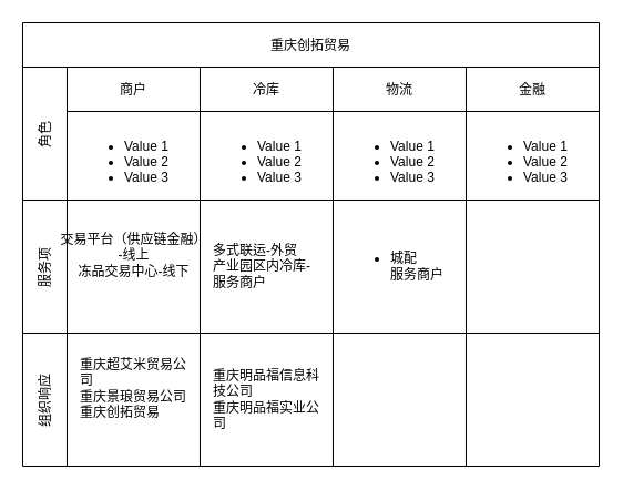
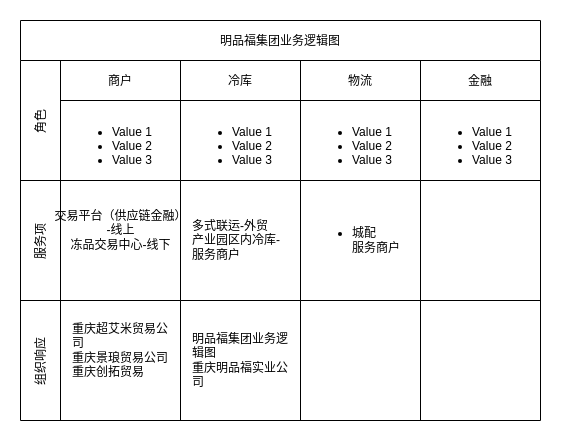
  <mxCell id="0" />
  <mxCell id="1" parent="0" />
- <mxCell id="2" value="重庆创拓贸易" style="shape=table;childLayout=tableLayout;startSize=40;collapsible=0;recursiveResize=0;expand=0;" vertex="1" parent="1"><mxGeometry x="20" y="20" width="520" height="400" as="geometry" /></mxCell>
+ <mxCell id="2" value="明品福集团业务逻辑图" style="shape=table;childLayout=tableLayout;startSize=40;collapsible=0;recursiveResize=0;expand=0;" vertex="1" parent="1"><mxGeometry x="20" y="20" width="520" height="400" as="geometry" /></mxCell>
  <mxCell id="3" value="角色" style="shape=tableRow;horizontal=0;swimlaneHead=0;swimlaneBody=0;top=0;left=0;strokeColor=inherit;bottom=0;right=0;dropTarget=0;fontStyle=0;fillColor=none;points=[[0,0.5],[1,0.5]];portConstraint=eastwest;startSize=40;collapsible=0;recursiveResize=0;expand=0;" vertex="1" parent="2"><mxGeometry y="40" width="520" height="120" as="geometry" /></mxCell>
  <mxCell id="4" value="商户" style="swimlane;swimlaneHead=0;swimlaneBody=0;fontStyle=0;strokeColor=inherit;connectable=0;fillColor=none;startSize=40;collapsible=0;recursiveResize=0;expand=0;" vertex="1" parent="3"><mxGeometry x="40" width="120" height="120" as="geometry"><mxRectangle width="120" height="120" as="alternateBounds" /></mxGeometry></mxCell>
  <mxCell id="5" value="&lt;ul&gt;&lt;li&gt;Value 1&lt;/li&gt;&lt;li&gt;Value 2&lt;/li&gt;&lt;li&gt;Value 3&lt;/li&gt;&lt;/ul&gt;" style="text;strokeColor=none;fillColor=none;html=1;whiteSpace=wrap;verticalAlign=middle;overflow=hidden;" vertex="1" parent="4"><mxGeometry x="10" y="50" width="100" height="60" as="geometry" /></mxCell>
  <mxCell id="6" value="冷库" style="swimlane;swimlaneHead=0;swimlaneBody=0;fontStyle=0;strokeColor=inherit;connectable=0;fillColor=none;startSize=40;collapsible=0;recursiveResize=0;expand=0;" vertex="1" parent="3"><mxGeometry x="160" width="120" height="120" as="geometry"><mxRectangle width="120" height="120" as="alternateBounds" /></mxGeometry></mxCell>
  <mxCell id="7" value="&lt;ul&gt;&lt;li&gt;Value 1&lt;/li&gt;&lt;li&gt;Value 2&lt;/li&gt;&lt;li&gt;Value 3&lt;/li&gt;&lt;/ul&gt;" style="text;strokeColor=none;fillColor=none;html=1;whiteSpace=wrap;verticalAlign=middle;overflow=hidden;" vertex="1" parent="6"><mxGeometry x="10" y="50" width="100" height="60" as="geometry" /></mxCell>
  <mxCell id="8" value="物流" style="swimlane;swimlaneHead=0;swimlaneBody=0;fontStyle=0;strokeColor=inherit;connectable=0;fillColor=none;startSize=40;collapsible=0;recursiveResize=0;expand=0;" vertex="1" parent="3"><mxGeometry x="280" width="120" height="120" as="geometry"><mxRectangle width="120" height="120" as="alternateBounds" /></mxGeometry></mxCell>
  <mxCell id="9" value="&lt;ul&gt;&lt;li&gt;Value 1&lt;/li&gt;&lt;li&gt;Value 2&lt;/li&gt;&lt;li&gt;Value 3&lt;/li&gt;&lt;/ul&gt;" style="text;strokeColor=none;fillColor=none;html=1;whiteSpace=wrap;verticalAlign=middle;overflow=hidden;" vertex="1" parent="8"><mxGeometry x="10" y="50" width="100" height="60" as="geometry" /></mxCell>
  <mxCell id="10" value="金融" style="swimlane;swimlaneHead=0;swimlaneBody=0;fontStyle=0;strokeColor=inherit;connectable=0;fillColor=none;startSize=40;collapsible=0;recursiveResize=0;expand=0;" vertex="1" parent="3"><mxGeometry x="400" width="120" height="120" as="geometry"><mxRectangle width="120" height="120" as="alternateBounds" /></mxGeometry></mxCell>
  <mxCell id="11" value="&lt;ul&gt;&lt;li&gt;Value 1&lt;/li&gt;&lt;li&gt;Value 2&lt;/li&gt;&lt;li&gt;Value 3&lt;/li&gt;&lt;/ul&gt;" style="text;strokeColor=none;fillColor=none;html=1;whiteSpace=wrap;verticalAlign=middle;overflow=hidden;" vertex="1" parent="10"><mxGeometry x="10" y="50" width="100" height="60" as="geometry" /></mxCell>
  <mxCell id="12" value="服务项" style="shape=tableRow;horizontal=0;swimlaneHead=0;swimlaneBody=0;top=0;left=0;strokeColor=inherit;bottom=0;right=0;dropTarget=0;fontStyle=0;fillColor=none;points=[[0,0.5],[1,0.5]];portConstraint=eastwest;startSize=40;collapsible=0;recursiveResize=0;expand=0;" vertex="1" parent="2"><mxGeometry y="160" width="520" height="120" as="geometry" /></mxCell>
  <mxCell id="13" value="" style="swimlane;swimlaneHead=0;swimlaneBody=0;fontStyle=0;connectable=0;strokeColor=inherit;fillColor=none;startSize=0;collapsible=0;recursiveResize=0;expand=0;" vertex="1" parent="12"><mxGeometry x="40" width="120" height="120" as="geometry"><mxRectangle width="120" height="120" as="alternateBounds" /></mxGeometry></mxCell>
  <mxCell id="14" value="交易平台（供应链金融）&lt;div&gt;-线上&lt;br&gt;冻品交易中心-线下&lt;/div&gt;" style="text;html=1;align=center;verticalAlign=middle;resizable=0;points=[];autosize=1;strokeColor=none;fillColor=none;" vertex="1" parent="13"><mxGeometry x="-5" y="20" width="130" height="60" as="geometry" /></mxCell>
  <mxCell id="15" value="" style="swimlane;swimlaneHead=0;swimlaneBody=0;fontStyle=0;connectable=0;strokeColor=inherit;fillColor=none;startSize=0;collapsible=0;recursiveResize=0;expand=0;" vertex="1" parent="12"><mxGeometry x="160" width="120" height="120" as="geometry"><mxRectangle width="120" height="120" as="alternateBounds" /></mxGeometry></mxCell>
  <mxCell id="16" value="&lt;div&gt;多式联运-外贸&lt;br&gt;产业园区内冷库-服务商户&lt;/div&gt;" style="text;strokeColor=none;fillColor=none;html=1;whiteSpace=wrap;verticalAlign=middle;overflow=hidden;" vertex="1" parent="15"><mxGeometry x="10" y="20" width="100" height="80" as="geometry" /></mxCell>
  <mxCell id="17" value="" style="swimlane;swimlaneHead=0;swimlaneBody=0;fontStyle=0;connectable=0;strokeColor=inherit;fillColor=none;startSize=0;collapsible=0;recursiveResize=0;expand=0;" vertex="1" parent="12"><mxGeometry x="280" width="120" height="120" as="geometry"><mxRectangle width="120" height="120" as="alternateBounds" /></mxGeometry></mxCell>
  <mxCell id="18" value="&lt;ul&gt;&lt;li&gt;城配&lt;br&gt;服务商户&lt;/li&gt;&lt;/ul&gt;" style="text;strokeColor=none;fillColor=none;html=1;whiteSpace=wrap;verticalAlign=middle;overflow=hidden;" vertex="1" parent="17"><mxGeometry x="10" y="20" width="100" height="80" as="geometry" /></mxCell>
  <mxCell id="19" value="" style="swimlane;swimlaneHead=0;swimlaneBody=0;fontStyle=0;connectable=0;strokeColor=inherit;fillColor=none;startSize=0;collapsible=0;recursiveResize=0;expand=0;" vertex="1" parent="12"><mxGeometry x="400" width="120" height="120" as="geometry"><mxRectangle width="120" height="120" as="alternateBounds" /></mxGeometry></mxCell>
  <mxCell id="20" value="组织响应" style="shape=tableRow;horizontal=0;swimlaneHead=0;swimlaneBody=0;top=0;left=0;strokeColor=inherit;bottom=0;right=0;dropTarget=0;fontStyle=0;fillColor=none;points=[[0,0.5],[1,0.5]];portConstraint=eastwest;startSize=40;collapsible=0;recursiveResize=0;expand=0;" vertex="1" parent="2"><mxGeometry y="280" width="520" height="120" as="geometry" /></mxCell>
  <mxCell id="21" value="" style="swimlane;swimlaneHead=0;swimlaneBody=0;fontStyle=0;connectable=0;strokeColor=inherit;fillColor=none;startSize=0;collapsible=0;recursiveResize=0;expand=0;" vertex="1" parent="20"><mxGeometry x="40" width="120" height="120" as="geometry"><mxRectangle width="120" height="120" as="alternateBounds" /></mxGeometry></mxCell>
  <mxCell id="22" value="&lt;div&gt;重庆超艾米贸易公司&lt;br&gt;重庆景琅贸易公司&lt;br&gt;重庆创拓贸易&lt;/div&gt;" style="text;strokeColor=none;fillColor=none;html=1;whiteSpace=wrap;verticalAlign=middle;overflow=hidden;" vertex="1" parent="21"><mxGeometry x="10" y="10" width="100" height="80" as="geometry" /></mxCell>
  <mxCell id="23" value="" style="swimlane;swimlaneHead=0;swimlaneBody=0;fontStyle=0;connectable=0;strokeColor=inherit;fillColor=none;startSize=0;collapsible=0;recursiveResize=0;expand=0;" vertex="1" parent="20"><mxGeometry x="160" width="120" height="120" as="geometry"><mxRectangle width="120" height="120" as="alternateBounds" /></mxGeometry></mxCell>
- <mxCell id="24" value="重庆明品福信息科技公司&lt;div&gt;重庆明品福实业公司&lt;/div&gt;" style="text;strokeColor=none;fillColor=none;html=1;whiteSpace=wrap;verticalAlign=middle;overflow=hidden;" vertex="1" parent="23"><mxGeometry x="10" y="20" width="100" height="80" as="geometry" /></mxCell>
+ <mxCell id="24" value="明品福集团业务逻辑图&lt;div&gt;重庆明品福实业公司&lt;/div&gt;" style="text;strokeColor=none;fillColor=none;html=1;whiteSpace=wrap;verticalAlign=middle;overflow=hidden;" vertex="1" parent="23"><mxGeometry x="10" y="20" width="100" height="80" as="geometry" /></mxCell>
  <mxCell id="25" value="" style="swimlane;swimlaneHead=0;swimlaneBody=0;fontStyle=0;connectable=0;strokeColor=inherit;fillColor=none;startSize=0;collapsible=0;recursiveResize=0;expand=0;" vertex="1" parent="20"><mxGeometry x="280" width="120" height="120" as="geometry"><mxRectangle width="120" height="120" as="alternateBounds" /></mxGeometry></mxCell>
  <mxCell id="26" value="" style="swimlane;swimlaneHead=0;swimlaneBody=0;fontStyle=0;connectable=0;strokeColor=inherit;fillColor=none;startSize=0;collapsible=0;recursiveResize=0;expand=0;" vertex="1" parent="20"><mxGeometry x="400" width="120" height="120" as="geometry"><mxRectangle width="120" height="120" as="alternateBounds" /></mxGeometry></mxCell>
